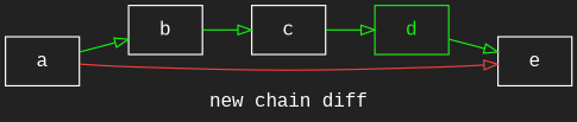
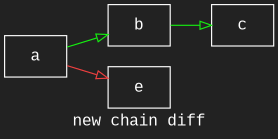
  digraph {
    bgcolor="#222222"
    fontcolor="#ffffff"
    fontname="Courier New"
    label="new chain diff"
    rankdir=LR
    node [color="#ffffff" fontcolor="#ffffff" fontname="Courier New" shape=rectangle]
    edge [arrowhead=empty color="#15ef10"]
    n1 [label=a]
    n2 [label=b]
    n3 [label=e]
    n4 [label=c]
-   n5 [color="#15ef10" fontcolor="#15ef10" label=d]
    n1 -> n2
    n1 -> n3 [color="#ef3f3f"]
    n2 -> n4
-   n4 -> n5
-   n5 -> n3
  }
